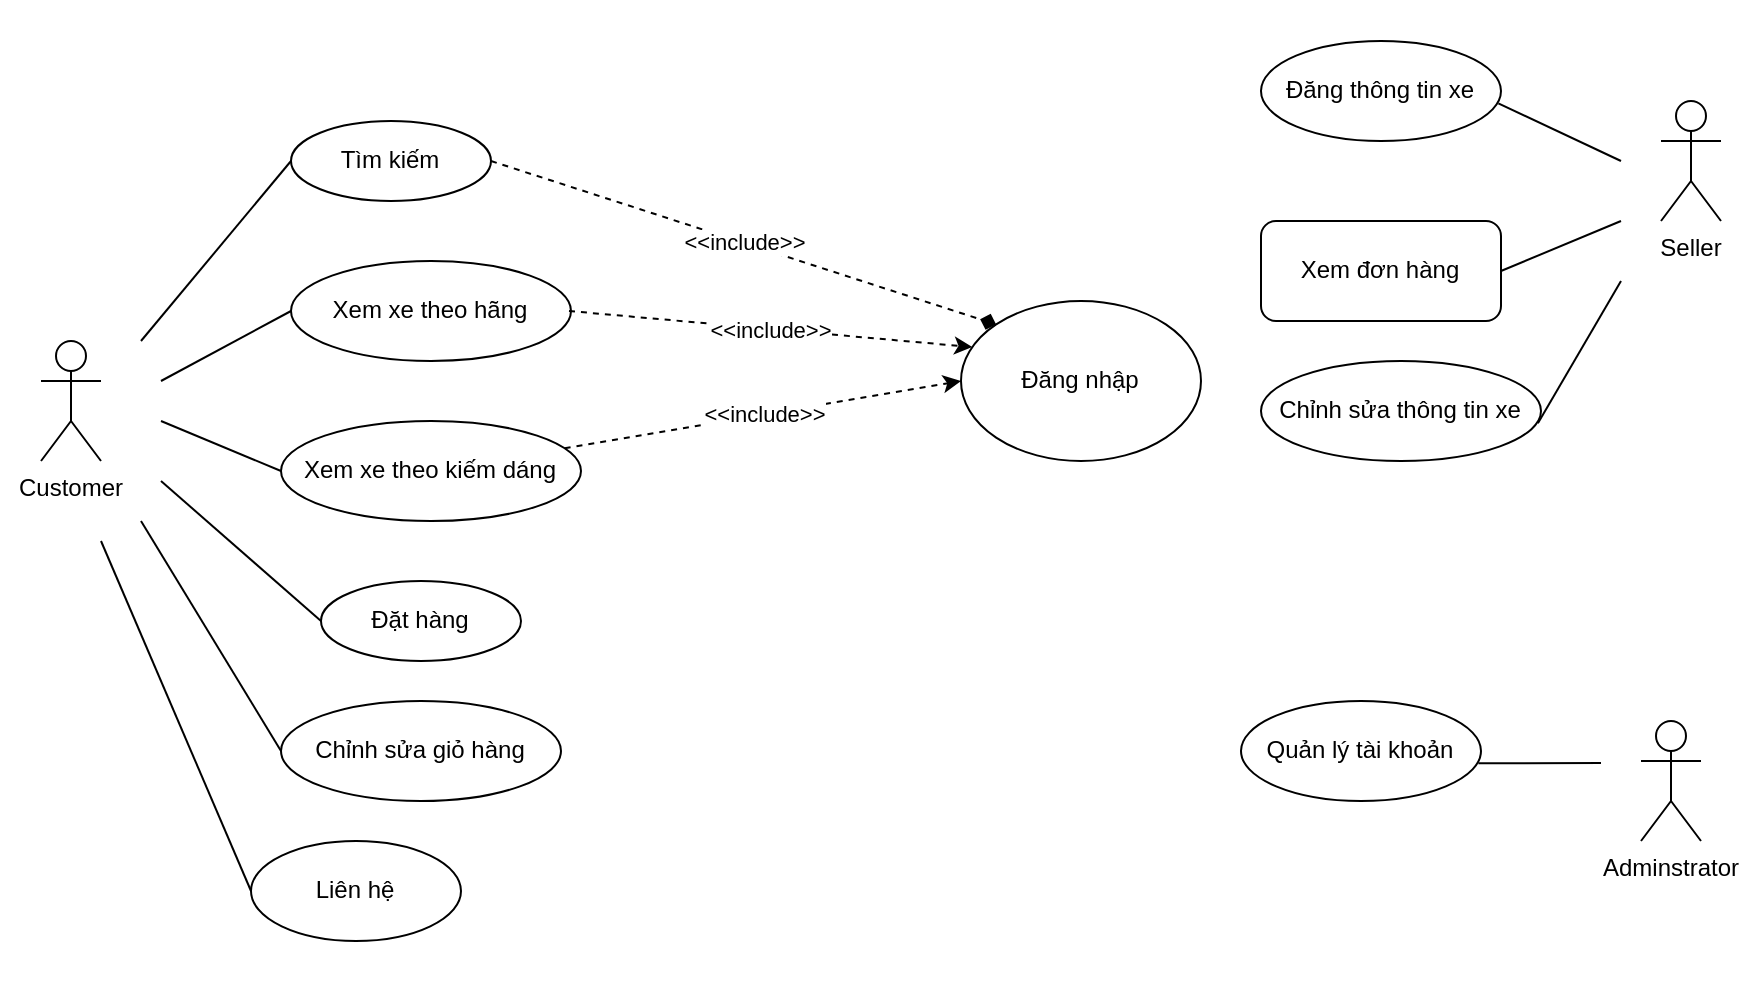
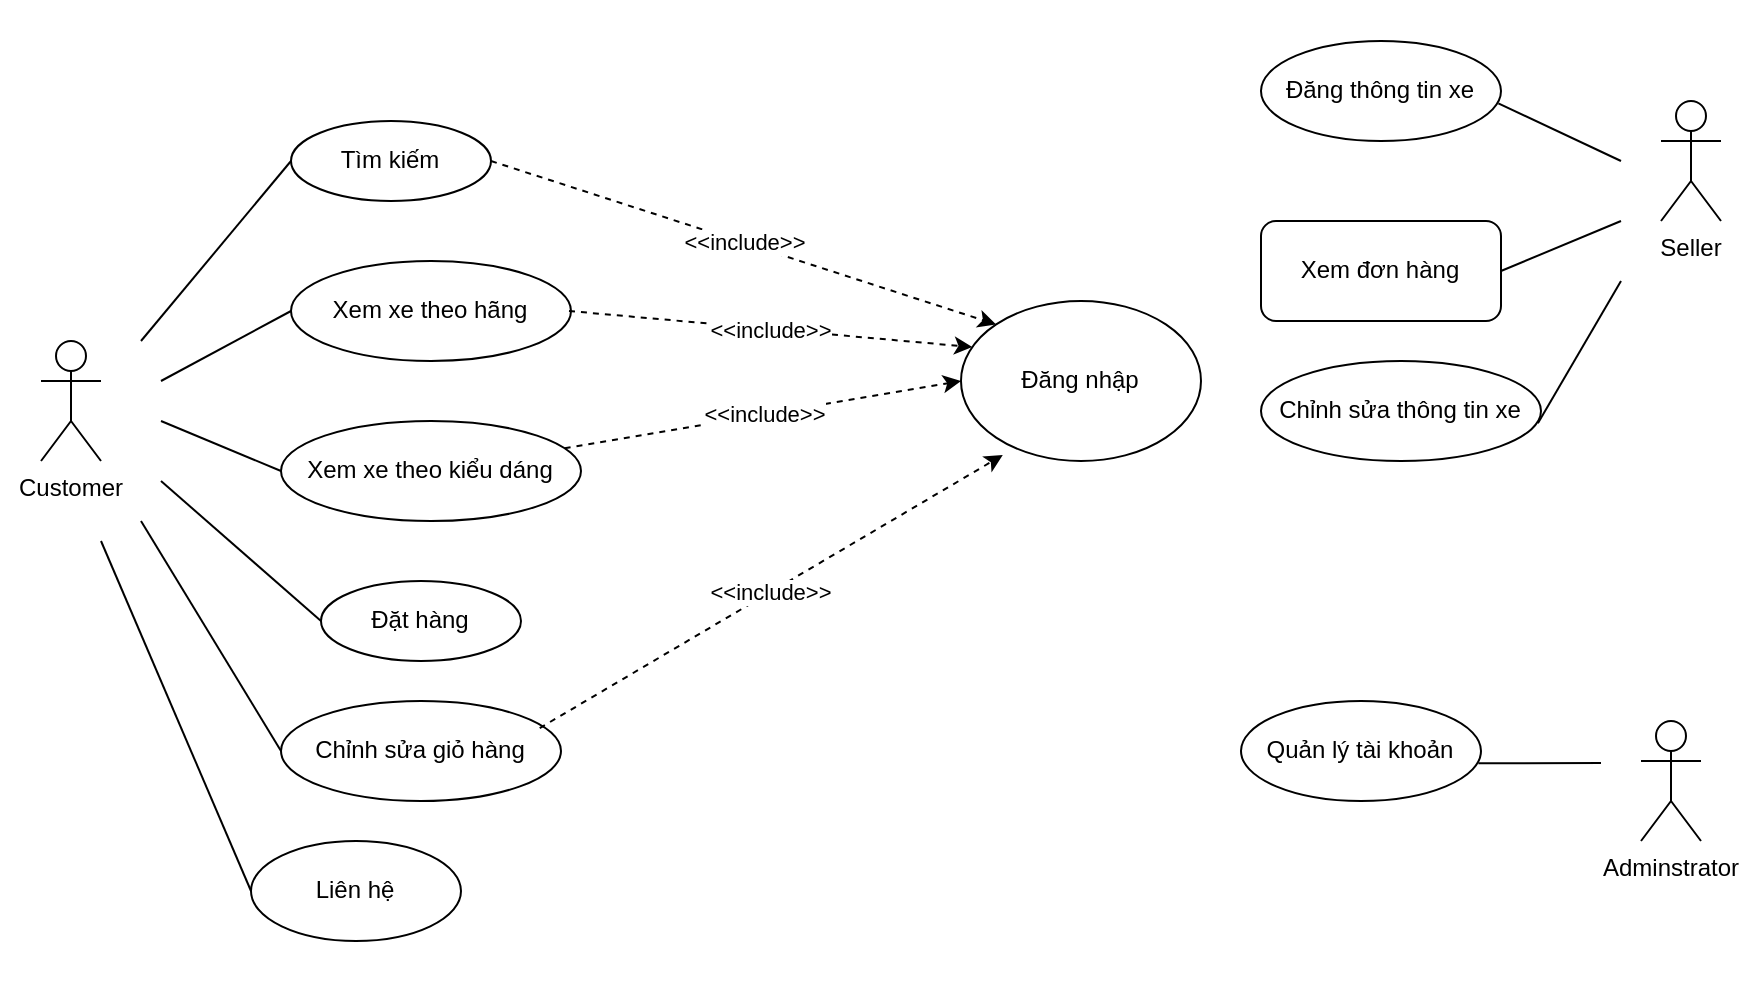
  <mxCell id="0" />
  <mxCell id="1" parent="0" />
  <mxCell id="2" value="Customer&lt;br&gt;" style="shape=umlActor;verticalLabelPosition=bottom;verticalAlign=top;html=1;outlineConnect=0;" vertex="1" parent="1"><mxGeometry x="20" y="170" width="30" height="60" as="geometry" /></mxCell>
  <mxCell id="3" value="Seller" style="shape=umlActor;verticalLabelPosition=bottom;verticalAlign=top;html=1;outlineConnect=0;" vertex="1" parent="1"><mxGeometry x="830" y="50" width="30" height="60" as="geometry" /></mxCell>
  <mxCell id="4" value="Adminstrator" style="shape=umlActor;verticalLabelPosition=bottom;verticalAlign=top;html=1;outlineConnect=0;" vertex="1" parent="1"><mxGeometry x="820" y="360" width="30" height="60" as="geometry" /></mxCell>
  <mxCell id="5" value="Tìm kiếm" style="ellipse;whiteSpace=wrap;html=1;" vertex="1" parent="1"><mxGeometry x="145" y="60" width="100" height="40" as="geometry" /></mxCell>
  <mxCell id="6" value="Xem xe theo hãng" style="ellipse;whiteSpace=wrap;html=1;" vertex="1" parent="1"><mxGeometry x="145" y="130" width="140" height="50" as="geometry" /></mxCell>
- <mxCell id="7" value="Xem xe theo kiếm dáng" style="ellipse;whiteSpace=wrap;html=1;" vertex="1" parent="1"><mxGeometry x="140" y="210" width="150" height="50" as="geometry" /></mxCell>
+ <mxCell id="7" value="Xem xe theo kiểu dáng" style="ellipse;whiteSpace=wrap;html=1;" vertex="1" parent="1"><mxGeometry x="140" y="210" width="150" height="50" as="geometry" /></mxCell>
  <mxCell id="8" value="Đặt hàng" style="ellipse;whiteSpace=wrap;html=1;" vertex="1" parent="1"><mxGeometry x="160" y="290" width="100" height="40" as="geometry" /></mxCell>
  <mxCell id="9" value="Chỉnh sửa giỏ hàng" style="ellipse;whiteSpace=wrap;html=1;" vertex="1" parent="1"><mxGeometry x="140" y="350" width="140" height="50" as="geometry" /></mxCell>
  <mxCell id="10" value="Liên hệ" style="ellipse;whiteSpace=wrap;html=1;" vertex="1" parent="1"><mxGeometry x="125" y="420" width="105" height="50" as="geometry" /></mxCell>
  <mxCell id="11" value="Đăng nhập" style="ellipse;whiteSpace=wrap;html=1;" vertex="1" parent="1"><mxGeometry x="480" y="150" width="120" height="80" as="geometry" /></mxCell>
  <mxCell id="12" value="Đăng thông tin xe" style="ellipse;whiteSpace=wrap;html=1;" vertex="1" parent="1"><mxGeometry x="630" y="20" width="120" height="50" as="geometry" /></mxCell>
  <mxCell id="13" value="Xem đơn hàng" style="whiteSpace=wrap;html=1;rounded=1;" vertex="1" parent="1"><mxGeometry x="630" y="110" width="120" height="50" as="geometry" /></mxCell>
- <mxCell id="14" value="" style="endArrow=diamond;html=1;rounded=0;exitX=1;exitY=0.5;exitDx=0;exitDy=0;entryX=0;entryY=0;entryDx=0;entryDy=0;dashed=1;" edge="1" parent="1" source="5" target="11"><mxGeometry relative="1" as="geometry"><mxPoint x="390" y="270" as="sourcePoint" /><mxPoint x="490" y="270" as="targetPoint" /></mxGeometry></mxCell>
+ <mxCell id="14" value="" style="endArrow=classic;html=1;rounded=0;exitX=1;exitY=0.5;exitDx=0;exitDy=0;entryX=0;entryY=0;entryDx=0;entryDy=0;dashed=1;" edge="1" parent="1" source="5" target="11"><mxGeometry relative="1" as="geometry"><mxPoint x="390" y="270" as="sourcePoint" /><mxPoint x="490" y="270" as="targetPoint" /></mxGeometry></mxCell>
  <mxCell id="15" value="&amp;lt;&amp;lt;include&amp;gt;&amp;gt;" style="edgeLabel;resizable=0;html=1;align=center;verticalAlign=middle;" connectable="0" vertex="1" parent="14"><mxGeometry relative="1" as="geometry" /></mxCell>
  <mxCell id="16" value="" style="endArrow=classic;html=1;rounded=0;exitX=1;exitY=0.5;exitDx=0;exitDy=0;entryX=0.047;entryY=0.288;entryDx=0;entryDy=0;dashed=1;entryPerimeter=0;" edge="1" parent="1" target="11"><mxGeometry relative="1" as="geometry"><mxPoint x="284" y="155" as="sourcePoint" /><mxPoint x="444.4" y="218" as="targetPoint" /></mxGeometry></mxCell>
  <mxCell id="17" value="&amp;lt;&amp;lt;include&amp;gt;&amp;gt;" style="edgeLabel;resizable=0;html=1;align=center;verticalAlign=middle;" connectable="0" vertex="1" parent="16"><mxGeometry relative="1" as="geometry" /></mxCell>
  <mxCell id="18" value="" style="endArrow=classic;html=1;rounded=0;entryX=0;entryY=0.5;entryDx=0;entryDy=0;dashed=1;" edge="1" parent="1" source="7" target="11"><mxGeometry relative="1" as="geometry"><mxPoint x="294" y="165" as="sourcePoint" /><mxPoint x="454.4" y="228" as="targetPoint" /></mxGeometry></mxCell>
  <mxCell id="19" value="&amp;lt;&amp;lt;include&amp;gt;&amp;gt;" style="edgeLabel;resizable=0;html=1;align=center;verticalAlign=middle;" connectable="0" vertex="1" parent="18"><mxGeometry relative="1" as="geometry" /></mxCell>
+ <mxCell id="20" value="" style="endArrow=classic;html=1;rounded=0;entryX=0.174;entryY=0.963;entryDx=0;entryDy=0;dashed=1;exitX=0.924;exitY=0.271;exitDx=0;exitDy=0;exitPerimeter=0;entryPerimeter=0;" edge="1" parent="1" source="9" target="11"><mxGeometry relative="1" as="geometry"><mxPoint x="310" y="253" as="sourcePoint" /><mxPoint x="460" y="250" as="targetPoint" /></mxGeometry></mxCell>
+ <mxCell id="21" value="&amp;lt;&amp;lt;include&amp;gt;&amp;gt;" style="edgeLabel;resizable=0;html=1;align=center;verticalAlign=middle;" connectable="0" vertex="1" parent="20"><mxGeometry relative="1" as="geometry" /></mxCell>
  <mxCell id="22" value="" style="endArrow=none;html=1;rounded=0;entryX=0;entryY=0.5;entryDx=0;entryDy=0;" edge="1" parent="1" target="5"><mxGeometry width="50" height="50" relative="1" as="geometry"><mxPoint x="70" y="170" as="sourcePoint" /><mxPoint x="480" y="200" as="targetPoint" /></mxGeometry></mxCell>
  <mxCell id="23" value="" style="endArrow=none;html=1;rounded=0;entryX=0;entryY=0.5;entryDx=0;entryDy=0;" edge="1" parent="1" target="6"><mxGeometry width="50" height="50" relative="1" as="geometry"><mxPoint x="80" y="190" as="sourcePoint" /><mxPoint x="400" y="200" as="targetPoint" /></mxGeometry></mxCell>
  <mxCell id="24" value="" style="endArrow=none;html=1;rounded=0;exitX=0;exitY=0.5;exitDx=0;exitDy=0;" edge="1" parent="1" source="7"><mxGeometry width="50" height="50" relative="1" as="geometry"><mxPoint x="350" y="250" as="sourcePoint" /><mxPoint x="80" y="210" as="targetPoint" /></mxGeometry></mxCell>
  <mxCell id="25" value="" style="endArrow=none;html=1;rounded=0;exitX=0;exitY=0.5;exitDx=0;exitDy=0;" edge="1" parent="1" source="8"><mxGeometry width="50" height="50" relative="1" as="geometry"><mxPoint x="350" y="250" as="sourcePoint" /><mxPoint x="80" y="240" as="targetPoint" /></mxGeometry></mxCell>
  <mxCell id="26" value="" style="endArrow=none;html=1;rounded=0;entryX=0;entryY=0.5;entryDx=0;entryDy=0;" edge="1" parent="1" target="9"><mxGeometry width="50" height="50" relative="1" as="geometry"><mxPoint x="70" y="260" as="sourcePoint" /><mxPoint x="400" y="200" as="targetPoint" /></mxGeometry></mxCell>
  <mxCell id="27" value="" style="endArrow=none;html=1;rounded=0;entryX=0;entryY=0.5;entryDx=0;entryDy=0;" edge="1" parent="1" target="10"><mxGeometry width="50" height="50" relative="1" as="geometry"><mxPoint x="50" y="270" as="sourcePoint" /><mxPoint x="400" y="200" as="targetPoint" /></mxGeometry></mxCell>
  <mxCell id="28" value="" style="endArrow=none;html=1;rounded=0;entryX=0.989;entryY=0.623;entryDx=0;entryDy=0;entryPerimeter=0;" edge="1" parent="1" target="12"><mxGeometry width="50" height="50" relative="1" as="geometry"><mxPoint x="810" y="80" as="sourcePoint" /><mxPoint x="640" y="60" as="targetPoint" /></mxGeometry></mxCell>
  <mxCell id="29" value="" style="endArrow=none;html=1;rounded=0;entryX=1;entryY=0.5;entryDx=0;entryDy=0;" edge="1" parent="1" target="13"><mxGeometry width="50" height="50" relative="1" as="geometry"><mxPoint x="810" y="110" as="sourcePoint" /><mxPoint x="640" y="60" as="targetPoint" /></mxGeometry></mxCell>
  <mxCell id="30" value="Chỉnh sửa thông tin xe" style="ellipse;whiteSpace=wrap;html=1;" vertex="1" parent="1"><mxGeometry x="630" y="180" width="140" height="50" as="geometry" /></mxCell>
  <mxCell id="31" value="" style="endArrow=none;html=1;rounded=0;entryX=0.989;entryY=0.623;entryDx=0;entryDy=0;entryPerimeter=0;" edge="1" parent="1" target="30"><mxGeometry width="50" height="50" relative="1" as="geometry"><mxPoint x="810" y="140" as="sourcePoint" /><mxPoint x="640" y="220" as="targetPoint" /></mxGeometry></mxCell>
  <mxCell id="32" value="Quản lý tài khoản" style="ellipse;whiteSpace=wrap;html=1;" vertex="1" parent="1"><mxGeometry x="620" y="350" width="120" height="50" as="geometry" /></mxCell>
  <mxCell id="33" value="" style="endArrow=none;html=1;rounded=0;entryX=0.989;entryY=0.623;entryDx=0;entryDy=0;entryPerimeter=0;" edge="1" parent="1" target="32"><mxGeometry width="50" height="50" relative="1" as="geometry"><mxPoint x="800" y="381" as="sourcePoint" /><mxPoint x="630" y="390" as="targetPoint" /></mxGeometry></mxCell>
